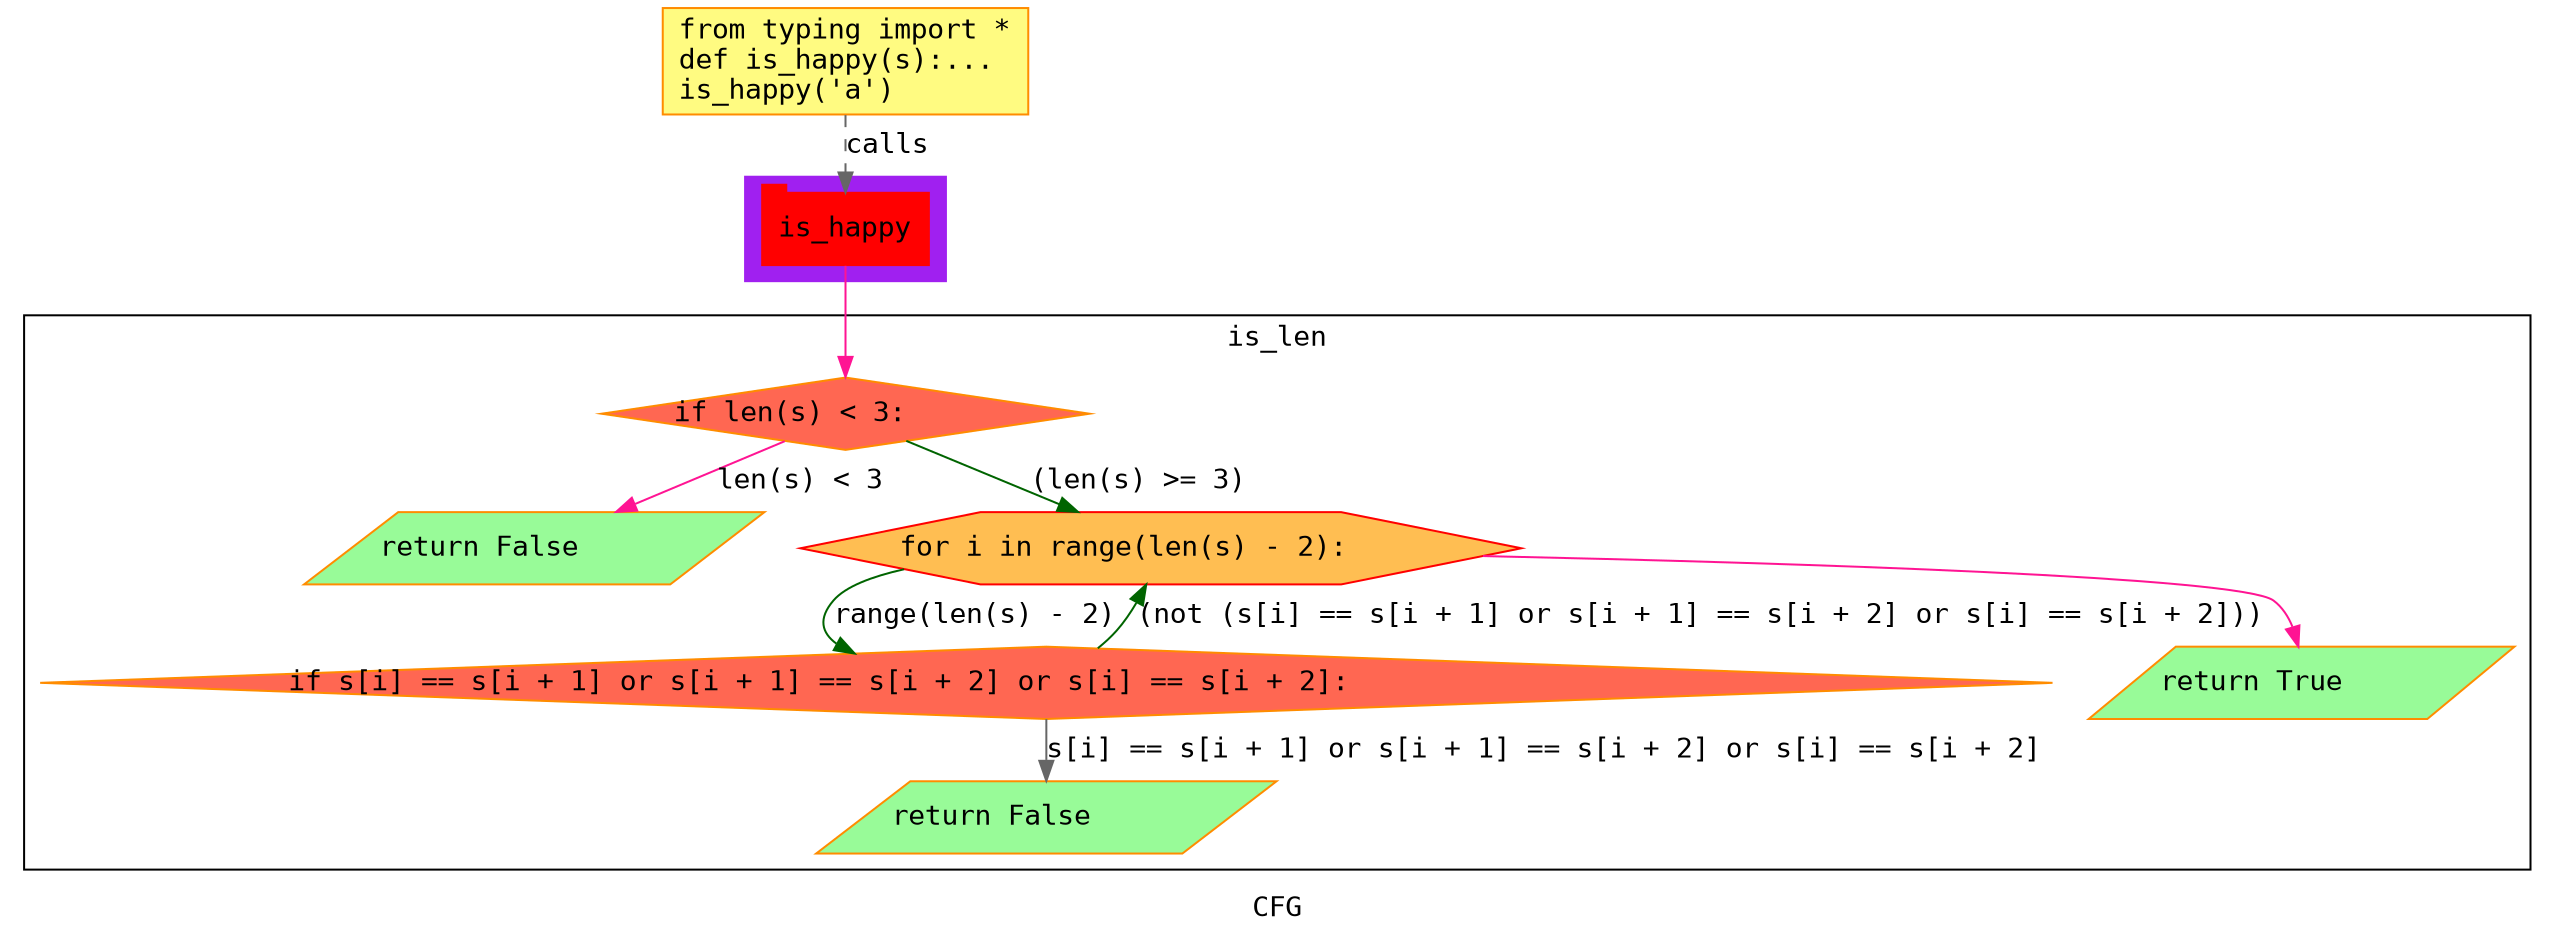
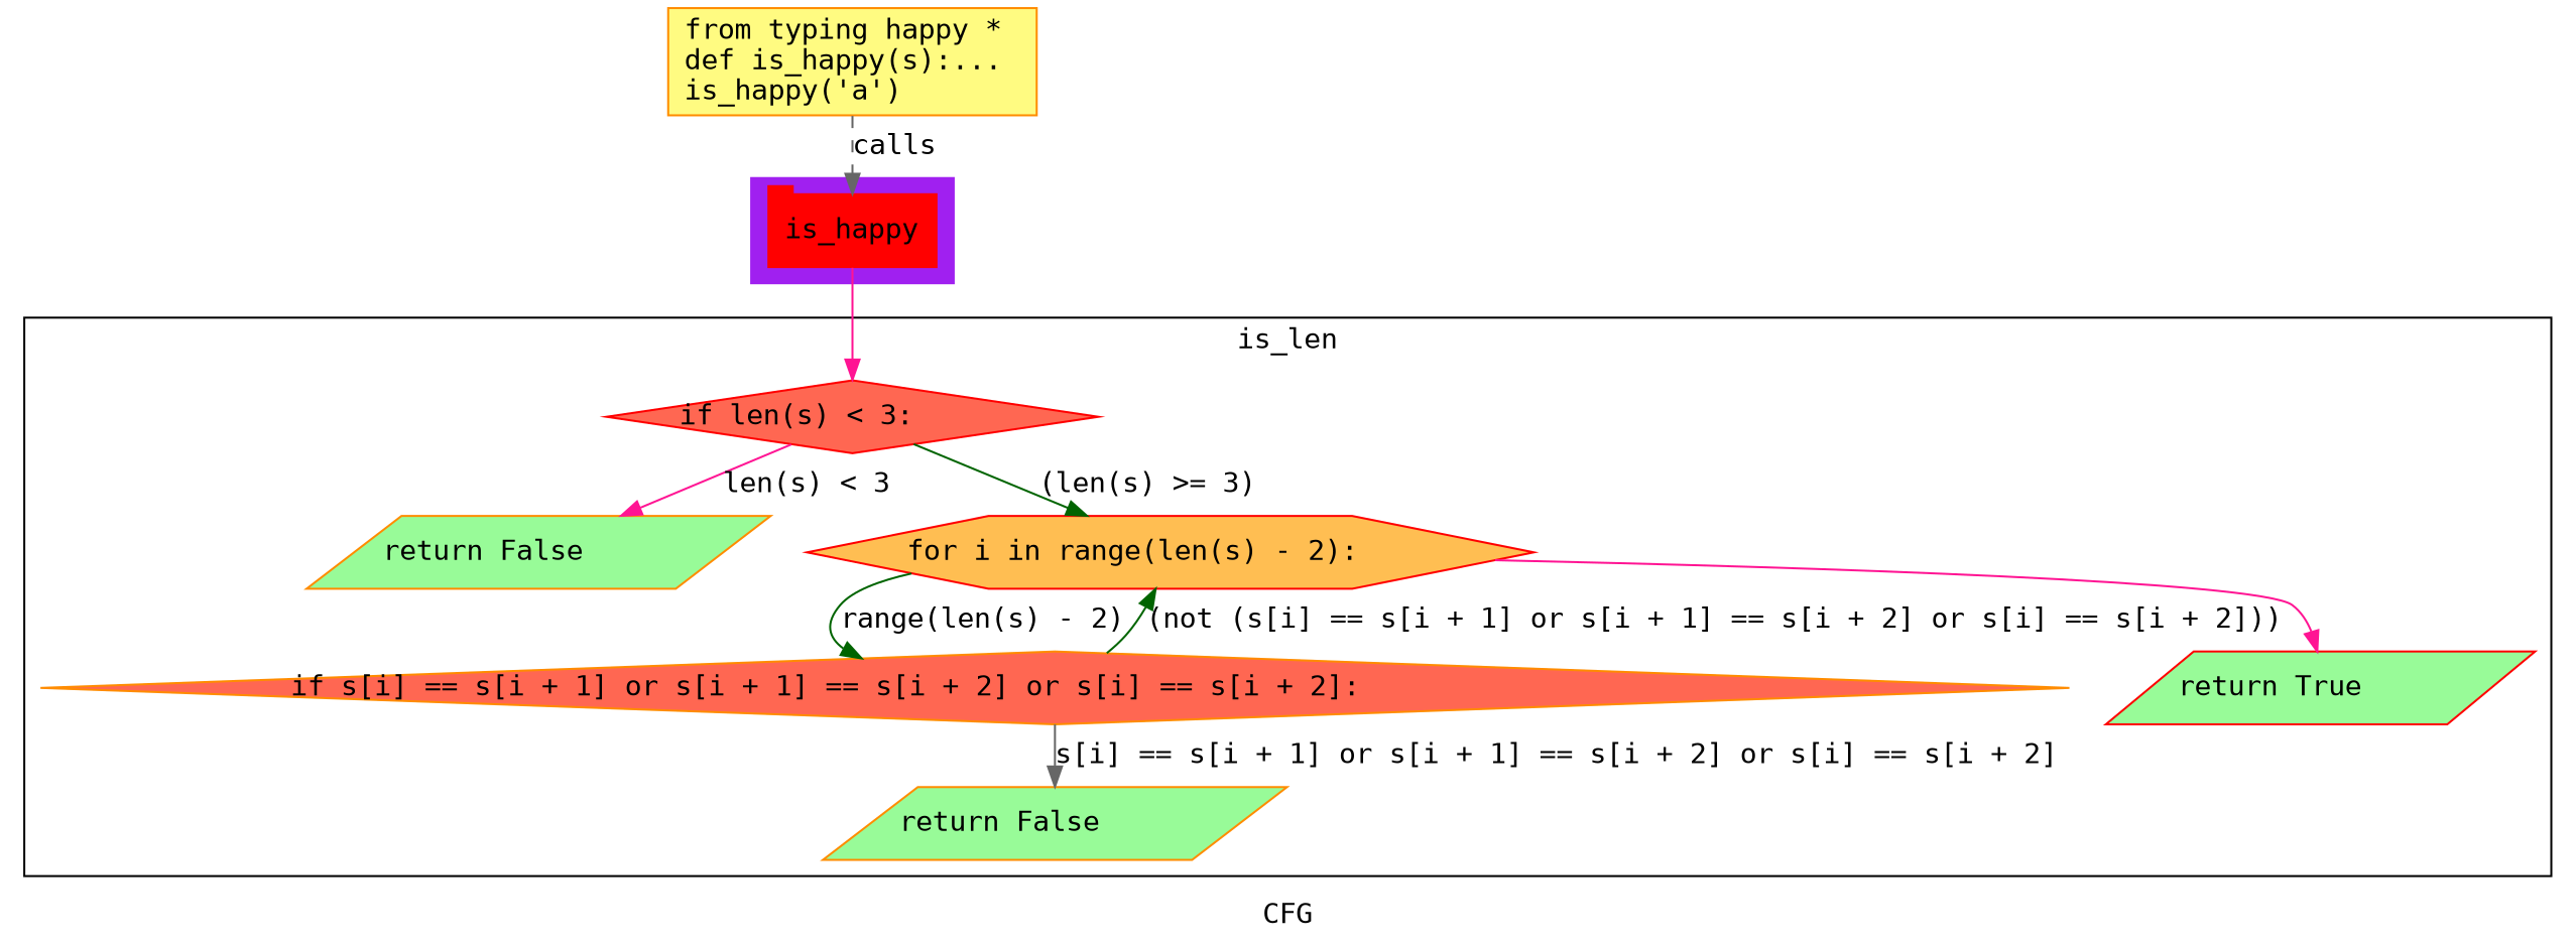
  digraph {
    compound=True
    fontname="DejaVu Sans Mono"
    label=CFG
    pack=False
    rankdir=TB
    ranksep=0.02
    node [color=darkorange fontname="DejaVu Sans Mono" shape=parallelogram style="filled,solid" fillcolor="#98fb98"]
    edge [color=deeppink fontname="DejaVu Sans Mono"]
    n1 [color=red height=0.5 label=is_happy linenum="[12]" shape=tab style=filled width=1.1528 fillcolor=""]
-   n2 [fillcolor="#FF6752" height=0.5 label="if len(s) < 3:\l" linenum="[3]" shape=diamond width=3.3702]
+   n2 [color=red fillcolor="#FF6752" height=0.5 label="if len(s) < 3:\l" linenum="[3]" shape=diamond width=3.3702]
    n3 [height=0.5 label="return False\l" linenum="[4]" width=3.0706]
    n4 [color=red fillcolor="#FFBE52" height=0.5 label="for i in range(len(s) - 2):\l" linenum="[6]" shape=hexagon width=4.9824]
    n5 [fillcolor="#FF6752" height=0.5 label="if s[i] == s[i + 1] or s[i + 1] == s[i + 2] or s[i] == s[i + 2]:\l" linenum="[8]" shape=diamond width=13.915]
-   n6 [height=0.5 label="return True\l" linenum="[10]" width=2.8323]
+   n6 [color=red height=0.5 label="return True\l" linenum="[10]" width=2.8323]
    n7 [height=0.5 label="return False\l" linenum="[9]" width=3.0706]
-   n8 [fillcolor="#FFFB81" height=0.73611 label="from typing import *\ldef is_happy(s):...\lis_happy('a')\l" linenum="[1]" shape=rectangle width=2.5278]
+   n8 [fillcolor="#FFFB81" height=0.73611 label="from typing happy *\ldef is_happy(s):...\lis_happy('a')\l" linenum="[1]" shape=rectangle width=2.5278]
    subgraph cluster_1 {
      label=is_len
      n2
      n3
      n4
      n5
      n6
      n7
      subgraph cluster_2 {
        color=purple
        compound=true
        label=""
        shape=tab
        style=filled
      }
      subgraph cluster_3 {
        color=purple
        compound=true
        label=""
        shape=tab
        style=filled
      }
    }
    subgraph cluster_4 {
      color=purple
      compound=true
      label=""
      shape=tab
      style=filled
      n1
    }
    n1 -> n2
    n2 -> n3 [label="len(s) < 3"]
    n2 -> n4 [color=darkgreen label="(len(s) >= 3)"]
    n4 -> n5 [color=darkgreen label="range(len(s) - 2)"]
    n4 -> n6
    n5 -> n4 [color=darkgreen label="(not (s[i] == s[i + 1] or s[i + 1] == s[i + 2] or s[i] == s[i + 2]))"]
    n5 -> n7 [color=gray40 label="s[i] == s[i + 1] or s[i + 1] == s[i + 2] or s[i] == s[i + 2]"]
    n8 -> n1 [color=gray40 label=calls style=dashed]
  }
